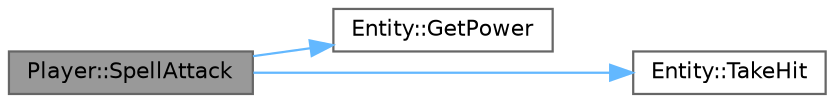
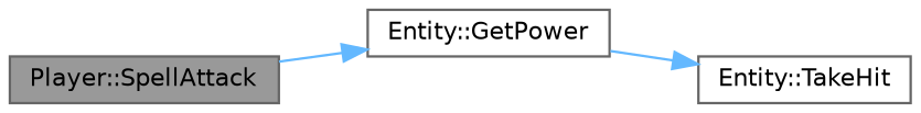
  digraph {
    rankdir=LR
    node [color=grey40 fillcolor=white fontname=Helvetica fontsize=10 shape=box style=filled]
    edge [color=steelblue1 fontname=Helvetica fontsize=10 labelfontname=Helvetica labelfontsize=10 style=solid]
    n1 [color=gray40 fillcolor=grey60 fontcolor=black height=0.2 label="Player::SpellAttack" width=0.4]
    n2 [height=0.2 label="Entity::GetPower" width=0.4]
    n3 [height=0.2 label="Entity::TakeHit" width=0.4]
    n1 -> n2
-   n1 -> n3
+   n2 -> n3
  }
